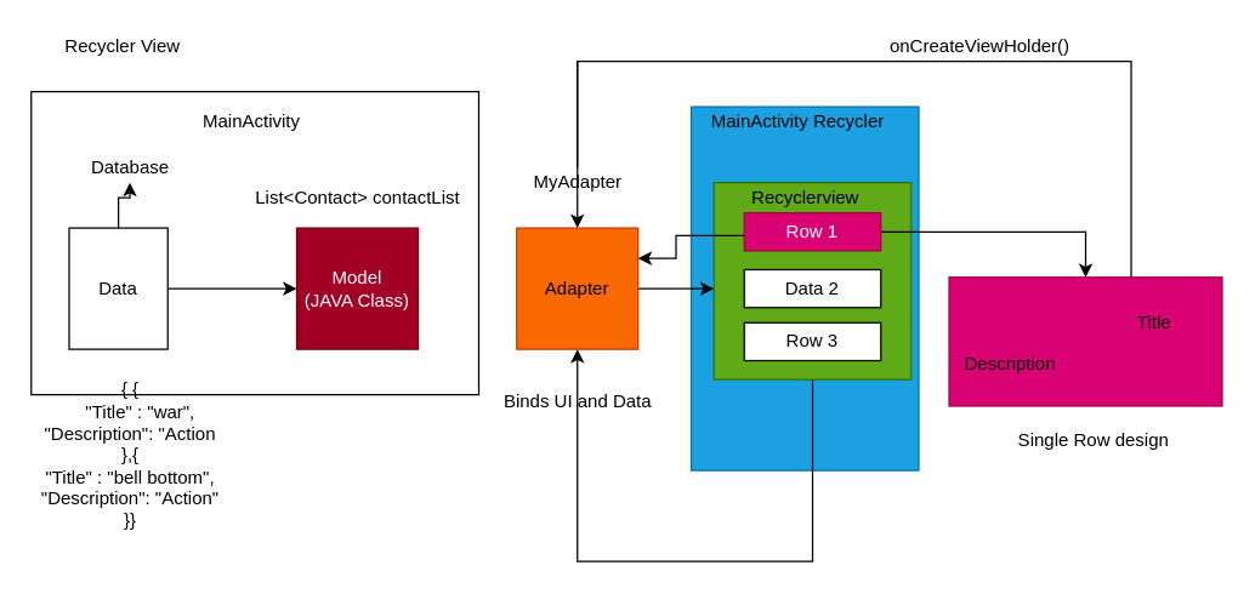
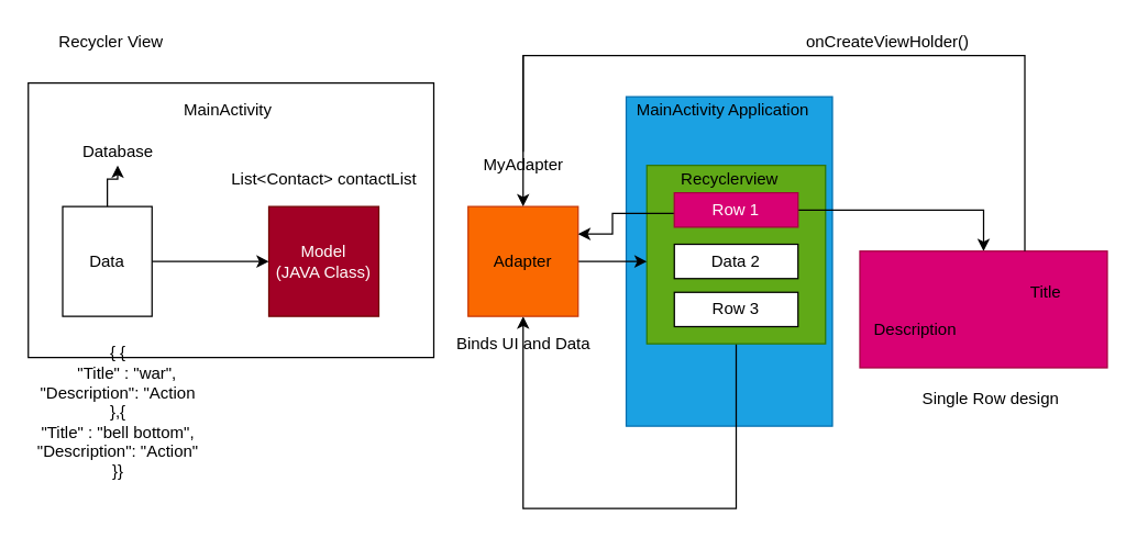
  <mxCell id="0" />
  <mxCell id="1" parent="0" />
  <mxCell id="2" value="" style="rounded=0;whiteSpace=wrap;html=1;" vertex="1" parent="1"><mxGeometry x="20" y="60" width="295" height="200" as="geometry" /></mxCell>
  <mxCell id="3" value="" style="rounded=0;whiteSpace=wrap;html=1;fillColor=#1ba1e2;strokeColor=#006EAF;fontColor=#ffffff;" parent="1" vertex="1"><mxGeometry x="455" y="70" width="150" height="240" as="geometry" /></mxCell>
  <mxCell id="4" style="edgeStyle=orthogonalEdgeStyle;rounded=0;orthogonalLoop=1;jettySize=auto;html=1;" parent="1" source="5" target="7" edge="1"><mxGeometry relative="1" as="geometry"><Array as="points"><mxPoint x="535" y="370" /><mxPoint x="380" y="370" /></Array></mxGeometry></mxCell>
  <mxCell id="5" value="" style="whiteSpace=wrap;html=1;aspect=fixed;fillColor=#60a917;strokeColor=#2D7600;fontColor=#ffffff;" parent="1" vertex="1"><mxGeometry x="470" y="120" width="130" height="130" as="geometry" /></mxCell>
  <mxCell id="6" value="" style="edgeStyle=orthogonalEdgeStyle;rounded=0;orthogonalLoop=1;jettySize=auto;html=1;" parent="1" source="7" target="5" edge="1"><mxGeometry relative="1" as="geometry"><Array as="points"><mxPoint x="455" y="190" /><mxPoint x="455" y="190" /></Array></mxGeometry></mxCell>
  <mxCell id="7" value="Adapter" style="whiteSpace=wrap;html=1;aspect=fixed;fillColor=#fa6800;strokeColor=#C73500;fontColor=#000000;" parent="1" vertex="1"><mxGeometry x="340" y="150" width="80" height="80" as="geometry" /></mxCell>
  <mxCell id="8" value="Model&lt;br&gt;(JAVA Class)" style="whiteSpace=wrap;html=1;aspect=fixed;fillColor=#a20025;strokeColor=#6F0000;fontColor=#ffffff;" parent="1" vertex="1"><mxGeometry x="195" y="150" width="80" height="80" as="geometry" /></mxCell>
  <mxCell id="9" style="edgeStyle=orthogonalEdgeStyle;rounded=0;orthogonalLoop=1;jettySize=auto;html=1;" parent="1" source="11" target="8" edge="1"><mxGeometry relative="1" as="geometry" /></mxCell>
  <mxCell id="10" style="edgeStyle=orthogonalEdgeStyle;rounded=0;orthogonalLoop=1;jettySize=auto;html=1;" parent="1" source="11" target="14" edge="1"><mxGeometry relative="1" as="geometry" /></mxCell>
  <mxCell id="11" value="Data" style="whiteSpace=wrap;html=1;aspect=fixed;" parent="1" vertex="1"><mxGeometry x="45" y="150" width="65" height="80" as="geometry" /></mxCell>
  <mxCell id="12" value="{ {&lt;br&gt;&amp;nbsp; &amp;nbsp; &quot;Title&quot; : &quot;war&quot;,&lt;br&gt;&quot;Description&quot;: &quot;Action&lt;br&gt;},{&lt;br&gt;&quot;Title&quot; : &quot;bell bottom&quot;,&lt;br&gt;&quot;Description&quot;: &quot;Action&quot;&lt;br&gt;}}" style="text;html=1;align=center;verticalAlign=middle;resizable=0;points=[];autosize=1;strokeColor=none;" parent="1" vertex="1"><mxGeometry x="20" y="250" width="130" height="100" as="geometry" /></mxCell>
- <mxCell id="13" value="Binds UI and Data" style="text;html=1;align=center;verticalAlign=middle;resizable=0;points=[];autosize=1;strokeColor=none;" parent="1" vertex="1"><mxGeometry x="325" y="255" width="110" height="20" as="geometry" /></mxCell>
+ <mxCell id="13" value="Binds UI and Data" style="text;html=1;align=center;verticalAlign=middle;resizable=0;points=[];autosize=1;strokeColor=none;" parent="1" vertex="1"><mxGeometry x="325" y="240" width="110" height="20" as="geometry" /></mxCell>
  <mxCell id="14" value="Database" style="text;html=1;align=center;verticalAlign=middle;resizable=0;points=[];autosize=1;strokeColor=none;" parent="1" vertex="1"><mxGeometry x="50" y="100" width="70" height="20" as="geometry" /></mxCell>
- <mxCell id="15" value="MainActivity Recycler" style="text;html=1;align=center;verticalAlign=middle;resizable=0;points=[];autosize=1;strokeColor=none;" parent="1" vertex="1"><mxGeometry x="455" y="70" width="140" height="20" as="geometry" /></mxCell>
+ <mxCell id="15" value="MainActivity Application" style="text;html=1;align=center;verticalAlign=middle;resizable=0;points=[];autosize=1;strokeColor=none;" parent="1" vertex="1"><mxGeometry x="455" y="70" width="140" height="20" as="geometry" /></mxCell>
  <mxCell id="16" value="Recycler View" style="text;html=1;align=center;verticalAlign=middle;resizable=0;points=[];autosize=1;strokeColor=none;" parent="1" vertex="1"><mxGeometry x="35" y="20" width="90" height="20" as="geometry" /></mxCell>
  <mxCell id="17" style="edgeStyle=orthogonalEdgeStyle;rounded=0;orthogonalLoop=1;jettySize=auto;html=1;entryX=1;entryY=0.25;entryDx=0;entryDy=0;" parent="1" source="19" target="7" edge="1"><mxGeometry relative="1" as="geometry"><Array as="points"><mxPoint x="445" y="155" /><mxPoint x="445" y="170" /></Array></mxGeometry></mxCell>
  <mxCell id="18" style="edgeStyle=orthogonalEdgeStyle;rounded=0;orthogonalLoop=1;jettySize=auto;html=1;" parent="1" source="19" target="23" edge="1"><mxGeometry relative="1" as="geometry"><mxPoint x="635" y="155" as="targetPoint" /></mxGeometry></mxCell>
  <mxCell id="19" value="Row 1" style="rounded=0;whiteSpace=wrap;html=1;fillColor=#d80073;strokeColor=#A50040;fontColor=#ffffff;" parent="1" vertex="1"><mxGeometry x="490" y="140" width="90" height="25" as="geometry" /></mxCell>
  <mxCell id="20" value="Data 2" style="rounded=0;whiteSpace=wrap;html=1;" parent="1" vertex="1"><mxGeometry x="490" y="177.5" width="90" height="25" as="geometry" /></mxCell>
  <mxCell id="21" value="Row 3" style="rounded=0;whiteSpace=wrap;html=1;" parent="1" vertex="1"><mxGeometry x="490" y="212.5" width="90" height="25" as="geometry" /></mxCell>
  <mxCell id="22" style="edgeStyle=orthogonalEdgeStyle;rounded=0;orthogonalLoop=1;jettySize=auto;html=1;entryX=0.5;entryY=0;entryDx=0;entryDy=0;startArrow=none;" parent="1" source="29" target="7" edge="1"><mxGeometry relative="1" as="geometry"><Array as="points"><mxPoint x="380" y="40" /></Array></mxGeometry></mxCell>
  <mxCell id="23" value="" style="rounded=0;whiteSpace=wrap;html=1;fillColor=#d80073;strokeColor=#A50040;fontColor=#ffffff;" parent="1" vertex="1"><mxGeometry x="625" y="182.5" width="180" height="85" as="geometry" /></mxCell>
  <mxCell id="24" value="Title" style="text;html=1;align=center;verticalAlign=middle;resizable=0;points=[];autosize=1;strokeColor=none;" parent="1" vertex="1"><mxGeometry x="740" y="202.5" width="40" height="20" as="geometry" /></mxCell>
  <mxCell id="25" value="Description" style="text;html=1;align=center;verticalAlign=middle;resizable=0;points=[];autosize=1;strokeColor=none;" parent="1" vertex="1"><mxGeometry x="625" y="230" width="80" height="20" as="geometry" /></mxCell>
  <mxCell id="26" value="Single Row design" style="text;html=1;align=center;verticalAlign=middle;resizable=0;points=[];autosize=1;strokeColor=none;" parent="1" vertex="1"><mxGeometry x="665" y="280" width="110" height="20" as="geometry" /></mxCell>
  <mxCell id="27" value="Recyclerview" style="text;html=1;align=center;verticalAlign=middle;resizable=0;points=[];autosize=1;strokeColor=none;" parent="1" vertex="1"><mxGeometry x="485" y="120" width="90" height="20" as="geometry" /></mxCell>
  <mxCell id="28" value="List&amp;lt;Contact&amp;gt; contactList" style="text;html=1;align=center;verticalAlign=middle;resizable=0;points=[];autosize=1;strokeColor=none;" vertex="1" parent="1"><mxGeometry x="160" y="120" width="150" height="20" as="geometry" /></mxCell>
  <mxCell id="29" value="MyAdapter" style="text;html=1;align=center;verticalAlign=middle;resizable=0;points=[];autosize=1;strokeColor=none;" vertex="1" parent="1"><mxGeometry x="345" y="110" width="70" height="20" as="geometry" /></mxCell>
  <mxCell id="30" value="" style="edgeStyle=orthogonalEdgeStyle;rounded=0;orthogonalLoop=1;jettySize=auto;html=1;entryX=0.5;entryY=0;entryDx=0;entryDy=0;endArrow=none;" edge="1" parent="1" source="23" target="29"><mxGeometry relative="1" as="geometry"><Array as="points"><mxPoint x="745" y="40" /></Array><mxPoint x="745.029" y="182.5" as="sourcePoint" /><mxPoint x="380" y="150" as="targetPoint" /></mxGeometry></mxCell>
  <mxCell id="31" value="MainActivity" style="text;html=1;align=center;verticalAlign=middle;resizable=0;points=[];autosize=1;strokeColor=none;" vertex="1" parent="1"><mxGeometry x="125" y="70" width="80" height="20" as="geometry" /></mxCell>
  <mxCell id="32" value="onCreateViewHolder()" style="text;html=1;align=center;verticalAlign=middle;resizable=0;points=[];autosize=1;strokeColor=none;" vertex="1" parent="1"><mxGeometry x="580" y="20" width="130" height="20" as="geometry" /></mxCell>
